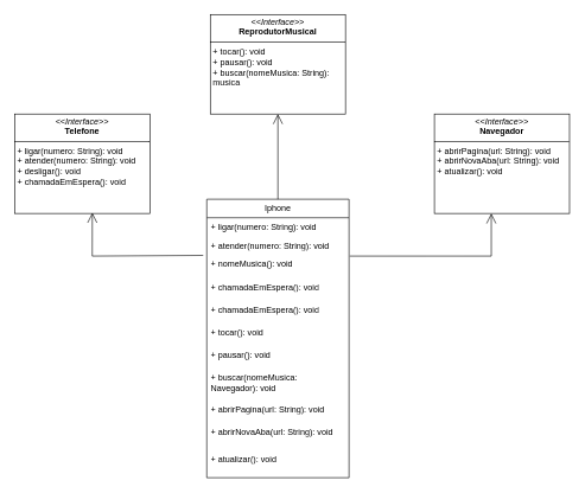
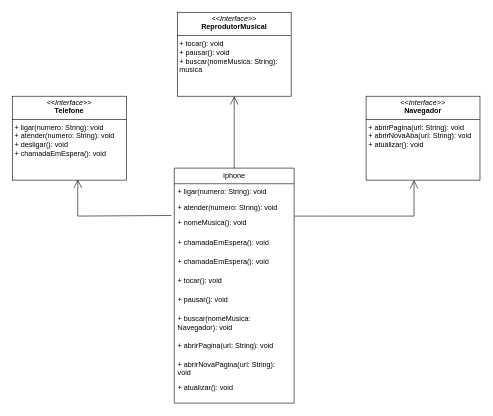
  <mxCell id="0" />
  <mxCell id="1" parent="0" />
  <mxCell id="2" value="&lt;p style=&quot;margin:0px;margin-top:4px;text-align:center;&quot;&gt;&lt;i&gt;&amp;lt;&amp;lt;Interface&amp;gt;&amp;gt;&lt;/i&gt;&lt;br&gt;&lt;b&gt;ReprodutorMusical&lt;/b&gt;&lt;/p&gt;&lt;hr size=&quot;1&quot; style=&quot;border-style:solid;&quot;&gt;&lt;p style=&quot;margin:0px;margin-left:4px;&quot;&gt;+ tocar(): void&lt;br&gt;+ pausar(): void&lt;/p&gt;&lt;p style=&quot;margin:0px;margin-left:4px;&quot;&gt;+ buscar(nomeMusica: String): musica&lt;/p&gt;" style="verticalAlign=top;align=left;overflow=fill;html=1;whiteSpace=wrap;" vertex="1" parent="1"><mxGeometry x="295" y="20" width="190" height="140" as="geometry" /></mxCell>
  <mxCell id="3" value="&lt;p style=&quot;margin:0px;margin-top:4px;text-align:center;&quot;&gt;&lt;i&gt;&amp;lt;&amp;lt;Interface&amp;gt;&amp;gt;&lt;/i&gt;&lt;br&gt;&lt;b&gt;Telefone&lt;/b&gt;&lt;/p&gt;&lt;hr size=&quot;1&quot; style=&quot;border-style:solid;&quot;&gt;&lt;p style=&quot;margin:0px;margin-left:4px;&quot;&gt;+ ligar(numero: String): void&lt;br&gt;+ atender(numero: String): void&lt;/p&gt;&lt;p style=&quot;margin:0px;margin-left:4px;&quot;&gt;+ desligar(): void&lt;/p&gt;&lt;p style=&quot;margin:0px;margin-left:4px;&quot;&gt;+ chamadaEmEspera(): void&lt;/p&gt;" style="verticalAlign=top;align=left;overflow=fill;html=1;whiteSpace=wrap;" vertex="1" parent="1"><mxGeometry x="20" y="160" width="190" height="140" as="geometry" /></mxCell>
  <mxCell id="4" value="&lt;p style=&quot;margin:0px;margin-top:4px;text-align:center;&quot;&gt;&lt;i&gt;&amp;lt;&amp;lt;Interface&amp;gt;&amp;gt;&lt;/i&gt;&lt;br&gt;&lt;b&gt;Navegador&lt;/b&gt;&lt;/p&gt;&lt;hr size=&quot;1&quot; style=&quot;border-style:solid;&quot;&gt;&lt;p style=&quot;margin:0px;margin-left:4px;&quot;&gt;+ abrirPagina(url: String): void&lt;/p&gt;&lt;p style=&quot;margin:0px;margin-left:4px;&quot;&gt;+ abrirNovaAba(url: String): void&amp;nbsp;&lt;br&gt;+ atualizar(): void&lt;/p&gt;" style="verticalAlign=top;align=left;overflow=fill;html=1;whiteSpace=wrap;" vertex="1" parent="1"><mxGeometry x="610" y="160" width="190" height="140" as="geometry" /></mxCell>
  <mxCell id="5" value="Iphone" style="swimlane;fontStyle=0;childLayout=stackLayout;horizontal=1;startSize=26;fillColor=none;horizontalStack=0;resizeParent=1;resizeParentMax=0;resizeLast=0;collapsible=1;marginBottom=0;whiteSpace=wrap;html=1;" vertex="1" parent="1"><mxGeometry x="290" y="280" width="200" height="392" as="geometry" /></mxCell>
  <mxCell id="6" value="+ ligar(numero: String): void" style="text;strokeColor=none;fillColor=none;align=left;verticalAlign=top;spacingLeft=4;spacingRight=4;overflow=hidden;rotatable=0;points=[[0,0.5],[1,0.5]];portConstraint=eastwest;whiteSpace=wrap;html=1;" vertex="1" parent="5"><mxGeometry y="26" width="200" height="26" as="geometry" /></mxCell>
  <mxCell id="7" value="+ atender(numero: String): void" style="text;strokeColor=none;fillColor=none;align=left;verticalAlign=top;spacingLeft=4;spacingRight=4;overflow=hidden;rotatable=0;points=[[0,0.5],[1,0.5]];portConstraint=eastwest;whiteSpace=wrap;html=1;" vertex="1" parent="5"><mxGeometry y="52" width="200" height="26" as="geometry" /></mxCell>
  <mxCell id="8" value="+ nomeMusica(): void" style="text;strokeColor=none;fillColor=none;align=left;verticalAlign=top;spacingLeft=4;spacingRight=4;overflow=hidden;rotatable=0;points=[[0,0.5],[1,0.5]];portConstraint=eastwest;whiteSpace=wrap;html=1;" vertex="1" parent="5"><mxGeometry y="78" width="200" height="32" as="geometry" /></mxCell>
  <mxCell id="9" value="+ chamadaEmEspera(): void" style="text;strokeColor=none;fillColor=none;align=left;verticalAlign=top;spacingLeft=4;spacingRight=4;overflow=hidden;rotatable=0;points=[[0,0.5],[1,0.5]];portConstraint=eastwest;whiteSpace=wrap;html=1;" vertex="1" parent="5"><mxGeometry y="110" width="200" height="32" as="geometry" /></mxCell>
  <mxCell id="10" value="+ chamadaEmEspera(): void" style="text;strokeColor=none;fillColor=none;align=left;verticalAlign=top;spacingLeft=4;spacingRight=4;overflow=hidden;rotatable=0;points=[[0,0.5],[1,0.5]];portConstraint=eastwest;whiteSpace=wrap;html=1;" vertex="1" parent="5"><mxGeometry y="142" width="200" height="32" as="geometry" /></mxCell>
  <mxCell id="11" value="+ tocar(): void&amp;nbsp;" style="text;strokeColor=none;fillColor=none;align=left;verticalAlign=top;spacingLeft=4;spacingRight=4;overflow=hidden;rotatable=0;points=[[0,0.5],[1,0.5]];portConstraint=eastwest;whiteSpace=wrap;html=1;" vertex="1" parent="5"><mxGeometry y="174" width="200" height="32" as="geometry" /></mxCell>
  <mxCell id="12" value="+ pausar(): void&amp;nbsp;" style="text;strokeColor=none;fillColor=none;align=left;verticalAlign=top;spacingLeft=4;spacingRight=4;overflow=hidden;rotatable=0;points=[[0,0.5],[1,0.5]];portConstraint=eastwest;whiteSpace=wrap;html=1;" vertex="1" parent="5"><mxGeometry y="206" width="200" height="32" as="geometry" /></mxCell>
  <mxCell id="13" value="+ buscar(nomeMusica: Navegador): void&amp;nbsp;" style="text;strokeColor=none;fillColor=none;align=left;verticalAlign=top;spacingLeft=4;spacingRight=4;overflow=hidden;rotatable=0;points=[[0,0.5],[1,0.5]];portConstraint=eastwest;whiteSpace=wrap;html=1;" vertex="1" parent="5"><mxGeometry y="238" width="200" height="44" as="geometry" /></mxCell>
  <mxCell id="14" value="+ abrirPagina(url: String): void&amp;nbsp;" style="text;strokeColor=none;fillColor=none;align=left;verticalAlign=top;spacingLeft=4;spacingRight=4;overflow=hidden;rotatable=0;points=[[0,0.5],[1,0.5]];portConstraint=eastwest;whiteSpace=wrap;html=1;" vertex="1" parent="5"><mxGeometry y="282" width="200" height="32" as="geometry" /></mxCell>
- <mxCell id="15" value="+ abrirNovaAba(url: String): void&amp;nbsp;" style="text;strokeColor=none;fillColor=none;align=left;verticalAlign=top;spacingLeft=4;spacingRight=4;overflow=hidden;rotatable=0;points=[[0,0.5],[1,0.5]];portConstraint=eastwest;whiteSpace=wrap;html=1;" vertex="1" parent="5"><mxGeometry y="314" width="200" height="38" as="geometry" /></mxCell>
+ <mxCell id="15" value="+ abrirNovaPagina(url: String): void&amp;nbsp;" style="text;strokeColor=none;fillColor=none;align=left;verticalAlign=top;spacingLeft=4;spacingRight=4;overflow=hidden;rotatable=0;points=[[0,0.5],[1,0.5]];portConstraint=eastwest;whiteSpace=wrap;html=1;" vertex="1" parent="5"><mxGeometry y="314" width="200" height="38" as="geometry" /></mxCell>
  <mxCell id="16" value="+ atualizar(): void&amp;nbsp;" style="text;strokeColor=none;fillColor=none;align=left;verticalAlign=top;spacingLeft=4;spacingRight=4;overflow=hidden;rotatable=0;points=[[0,0.5],[1,0.5]];portConstraint=eastwest;whiteSpace=wrap;html=1;" vertex="1" parent="5"><mxGeometry y="352" width="200" height="40" as="geometry" /></mxCell>
  <mxCell id="17" value="" style="endArrow=open;endFill=1;endSize=12;html=1;rounded=0;entryX=0.421;entryY=1;entryDx=0;entryDy=0;entryPerimeter=0;exitX=1.005;exitY=0.063;exitDx=0;exitDy=0;exitPerimeter=0;" edge="1" parent="1" source="8" target="4"><mxGeometry width="160" relative="1" as="geometry"><mxPoint x="340" y="370" as="sourcePoint" /><mxPoint x="500" y="370" as="targetPoint" /><Array as="points"><mxPoint x="690" y="360" /></Array></mxGeometry></mxCell>
  <mxCell id="18" value="" style="endArrow=open;endFill=1;endSize=12;html=1;rounded=0;entryX=0.574;entryY=0.993;entryDx=0;entryDy=0;entryPerimeter=0;exitX=-0.025;exitY=0.031;exitDx=0;exitDy=0;exitPerimeter=0;" edge="1" parent="1" source="8" target="3"><mxGeometry width="160" relative="1" as="geometry"><mxPoint x="340" y="370" as="sourcePoint" /><mxPoint x="500" y="370" as="targetPoint" /><Array as="points"><mxPoint x="129" y="360" /></Array></mxGeometry></mxCell>
  <mxCell id="19" value="" style="endArrow=open;endFill=1;endSize=12;html=1;rounded=0;entryX=0.5;entryY=1;entryDx=0;entryDy=0;" edge="1" parent="1" source="5" target="2"><mxGeometry width="160" relative="1" as="geometry"><mxPoint x="340" y="370" as="sourcePoint" /><mxPoint x="500" y="370" as="targetPoint" /></mxGeometry></mxCell>
